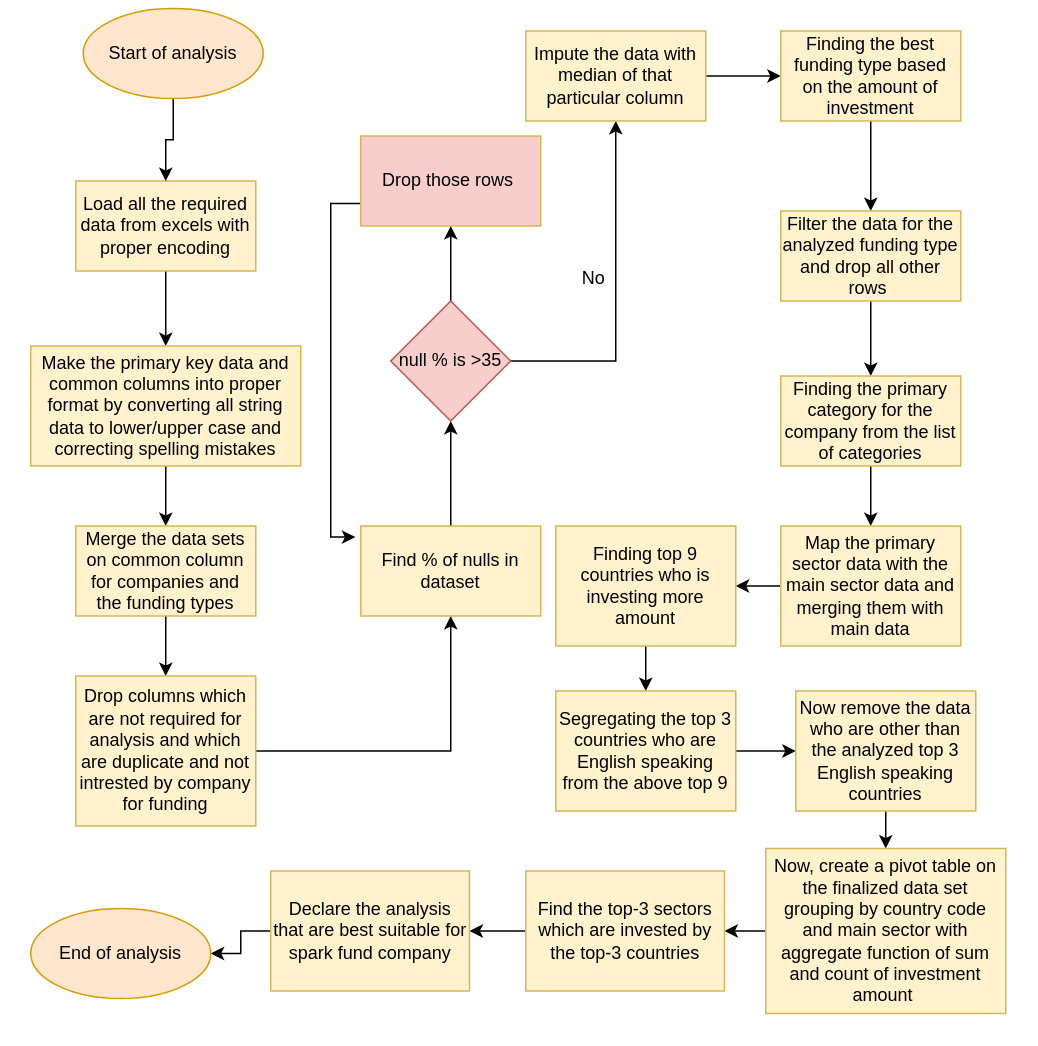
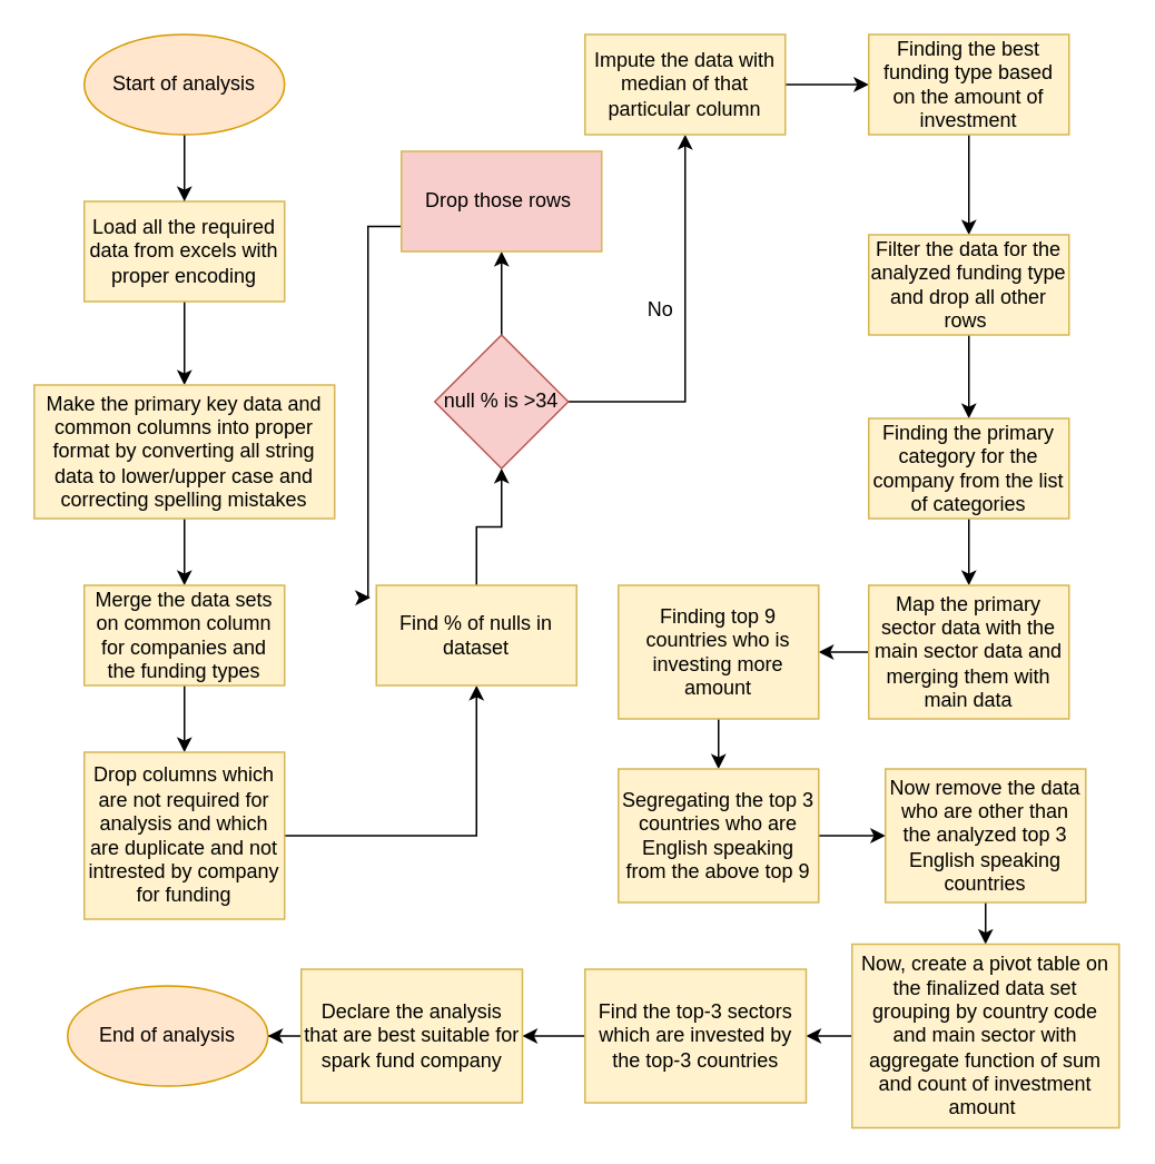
  <mxCell id="0" />
  <mxCell id="1" parent="0" />
  <mxCell id="2" value="" style="edgeStyle=orthogonalEdgeStyle;rounded=0;orthogonalLoop=1;jettySize=auto;html=1;" edge="1" parent="1" source="3" target="5"><mxGeometry relative="1" as="geometry" /></mxCell>
  <mxCell id="3" value="Load all the required data from excels with proper encoding" style="rounded=0;whiteSpace=wrap;html=1;fillColor=#fff2cc;strokeColor=#d6b656;" vertex="1" parent="1"><mxGeometry x="50" y="120" width="120" height="60" as="geometry" /></mxCell>
  <mxCell id="4" value="" style="edgeStyle=orthogonalEdgeStyle;rounded=0;orthogonalLoop=1;jettySize=auto;html=1;" edge="1" parent="1" source="5" target="7"><mxGeometry relative="1" as="geometry" /></mxCell>
  <mxCell id="5" value="Make the primary key data and common columns into proper format by converting all string data to lower/upper case and correcting spelling mistakes" style="rounded=0;whiteSpace=wrap;html=1;fillColor=#fff2cc;strokeColor=#d6b656;" vertex="1" parent="1"><mxGeometry x="20" y="230" width="180" height="80" as="geometry" /></mxCell>
  <mxCell id="6" value="" style="edgeStyle=orthogonalEdgeStyle;rounded=0;orthogonalLoop=1;jettySize=auto;html=1;" edge="1" parent="1" source="7" target="9"><mxGeometry relative="1" as="geometry" /></mxCell>
  <mxCell id="7" value="Merge the data sets on common column for companies and the funding types" style="rounded=0;whiteSpace=wrap;html=1;fillColor=#fff2cc;strokeColor=#d6b656;" vertex="1" parent="1"><mxGeometry x="50" y="350" width="120" height="60" as="geometry" /></mxCell>
  <mxCell id="8" value="" style="edgeStyle=orthogonalEdgeStyle;rounded=0;orthogonalLoop=1;jettySize=auto;html=1;" edge="1" parent="1" source="9" target="11"><mxGeometry relative="1" as="geometry" /></mxCell>
  <mxCell id="9" value="Drop columns which are not required for analysis and which are duplicate and not intrested by company for funding" style="rounded=0;whiteSpace=wrap;html=1;fillColor=#fff2cc;strokeColor=#d6b656;" vertex="1" parent="1"><mxGeometry x="50" y="450" width="120" height="100" as="geometry" /></mxCell>
  <mxCell id="10" value="" style="edgeStyle=orthogonalEdgeStyle;rounded=0;orthogonalLoop=1;jettySize=auto;html=1;" edge="1" parent="1" source="11" target="14"><mxGeometry relative="1" as="geometry" /></mxCell>
- <mxCell id="11" value="Find % of nulls in dataset" style="rounded=0;whiteSpace=wrap;html=1;fillColor=#fff2cc;strokeColor=#d6b656;" vertex="1" parent="1"><mxGeometry x="240" y="350" width="120" height="60" as="geometry" /></mxCell>
+ <mxCell id="11" value="Find % of nulls in dataset" style="rounded=0;whiteSpace=wrap;html=1;fillColor=#fff2cc;strokeColor=#d6b656;" vertex="1" parent="1"><mxGeometry x="225" y="350" width="120" height="60" as="geometry" /></mxCell>
  <mxCell id="12" value="" style="edgeStyle=orthogonalEdgeStyle;rounded=0;orthogonalLoop=1;jettySize=auto;html=1;" edge="1" parent="1" source="14" target="16"><mxGeometry relative="1" as="geometry" /></mxCell>
  <mxCell id="13" value="" style="edgeStyle=orthogonalEdgeStyle;rounded=0;orthogonalLoop=1;jettySize=auto;html=1;" edge="1" parent="1" source="14" target="18"><mxGeometry relative="1" as="geometry" /></mxCell>
- <mxCell id="14" value="null % is &amp;gt;35" style="rhombus;whiteSpace=wrap;html=1;rounded=0;fillColor=#f8cecc;strokeColor=#b85450;" vertex="1" parent="1"><mxGeometry x="260" y="200" width="80" height="80" as="geometry" /></mxCell>
+ <mxCell id="14" value="null % is &amp;gt;34" style="rhombus;whiteSpace=wrap;html=1;rounded=0;fillColor=#f8cecc;strokeColor=#b85450;" vertex="1" parent="1"><mxGeometry x="260" y="200" width="80" height="80" as="geometry" /></mxCell>
  <mxCell id="15" value="" style="edgeStyle=orthogonalEdgeStyle;rounded=0;orthogonalLoop=1;jettySize=auto;html=1;entryX=-0.03;entryY=0.123;entryDx=0;entryDy=0;exitX=0;exitY=0.75;exitDx=0;exitDy=0;entryPerimeter=0;" edge="1" parent="1" source="16" target="11"><mxGeometry relative="1" as="geometry"><Array as="points"><mxPoint x="220" y="135" /><mxPoint x="220" y="357" /></Array></mxGeometry></mxCell>
  <mxCell id="16" value="Drop those rows&amp;nbsp;" style="whiteSpace=wrap;html=1;rounded=0;fillColor=#f8cecc;strokeColor=#d6b656;" vertex="1" parent="1"><mxGeometry x="240" y="90" width="120" height="60" as="geometry" /></mxCell>
  <mxCell id="17" value="" style="edgeStyle=orthogonalEdgeStyle;rounded=0;orthogonalLoop=1;jettySize=auto;html=1;" edge="1" parent="1" source="18" target="21"><mxGeometry relative="1" as="geometry" /></mxCell>
  <mxCell id="18" value="Impute the data with median of that particular column" style="whiteSpace=wrap;html=1;rounded=0;fillColor=#fff2cc;strokeColor=#d6b656;" vertex="1" parent="1"><mxGeometry x="350" y="20" width="120" height="60" as="geometry" /></mxCell>
  <mxCell id="19" value="No" style="text;html=1;align=center;verticalAlign=middle;resizable=0;points=[];autosize=1;strokeColor=none;" vertex="1" parent="1"><mxGeometry x="380" y="175" width="30" height="20" as="geometry" /></mxCell>
  <mxCell id="20" value="" style="edgeStyle=orthogonalEdgeStyle;rounded=0;orthogonalLoop=1;jettySize=auto;html=1;" edge="1" parent="1" source="21" target="23"><mxGeometry relative="1" as="geometry" /></mxCell>
  <mxCell id="21" value="Finding the best funding type based on the amount of investment" style="whiteSpace=wrap;html=1;rounded=0;fillColor=#fff2cc;strokeColor=#d6b656;" vertex="1" parent="1"><mxGeometry x="520" y="20" width="120" height="60" as="geometry" /></mxCell>
  <mxCell id="22" value="" style="edgeStyle=orthogonalEdgeStyle;rounded=0;orthogonalLoop=1;jettySize=auto;html=1;" edge="1" parent="1" source="23" target="25"><mxGeometry relative="1" as="geometry" /></mxCell>
  <mxCell id="23" value="Filter the data for the analyzed funding type and drop all other rows&amp;nbsp;" style="whiteSpace=wrap;html=1;rounded=0;fillColor=#fff2cc;strokeColor=#d6b656;" vertex="1" parent="1"><mxGeometry x="520" y="140" width="120" height="60" as="geometry" /></mxCell>
  <mxCell id="24" value="" style="edgeStyle=orthogonalEdgeStyle;rounded=0;orthogonalLoop=1;jettySize=auto;html=1;" edge="1" parent="1" source="25" target="27"><mxGeometry relative="1" as="geometry" /></mxCell>
  <mxCell id="25" value="Finding the primary category for the company from the list of categories" style="whiteSpace=wrap;html=1;rounded=0;fillColor=#fff2cc;strokeColor=#d6b656;" vertex="1" parent="1"><mxGeometry x="520" y="250" width="120" height="60" as="geometry" /></mxCell>
  <mxCell id="26" value="" style="edgeStyle=orthogonalEdgeStyle;rounded=0;orthogonalLoop=1;jettySize=auto;html=1;" edge="1" parent="1" source="27" target="29"><mxGeometry relative="1" as="geometry" /></mxCell>
  <mxCell id="27" value="Map the primary sector data with the main sector data and merging them with main data" style="whiteSpace=wrap;html=1;rounded=0;fillColor=#fff2cc;strokeColor=#d6b656;" vertex="1" parent="1"><mxGeometry x="520" y="350" width="120" height="80" as="geometry" /></mxCell>
  <mxCell id="28" value="" style="edgeStyle=orthogonalEdgeStyle;rounded=0;orthogonalLoop=1;jettySize=auto;html=1;" edge="1" parent="1" source="29" target="31"><mxGeometry relative="1" as="geometry" /></mxCell>
  <mxCell id="29" value="Finding top 9 countries who is investing more amount" style="whiteSpace=wrap;html=1;rounded=0;fillColor=#fff2cc;strokeColor=#d6b656;" vertex="1" parent="1"><mxGeometry x="370" y="350" width="120" height="80" as="geometry" /></mxCell>
  <mxCell id="30" value="" style="edgeStyle=orthogonalEdgeStyle;rounded=0;orthogonalLoop=1;jettySize=auto;html=1;" edge="1" parent="1" source="31" target="33"><mxGeometry relative="1" as="geometry" /></mxCell>
  <mxCell id="31" value="Segregating the top 3 countries who are English speaking from the above top 9" style="whiteSpace=wrap;html=1;rounded=0;fillColor=#fff2cc;strokeColor=#d6b656;" vertex="1" parent="1"><mxGeometry x="370" y="460" width="120" height="80" as="geometry" /></mxCell>
  <mxCell id="32" value="" style="edgeStyle=orthogonalEdgeStyle;rounded=0;orthogonalLoop=1;jettySize=auto;html=1;" edge="1" parent="1" source="33" target="35"><mxGeometry relative="1" as="geometry" /></mxCell>
  <mxCell id="33" value="Now remove the data who are other than the analyzed top 3 English speaking countries" style="whiteSpace=wrap;html=1;rounded=0;fillColor=#fff2cc;strokeColor=#d6b656;" vertex="1" parent="1"><mxGeometry x="530" y="460" width="120" height="80" as="geometry" /></mxCell>
  <mxCell id="34" value="" style="edgeStyle=orthogonalEdgeStyle;rounded=0;orthogonalLoop=1;jettySize=auto;html=1;" edge="1" parent="1" source="35" target="37"><mxGeometry relative="1" as="geometry" /></mxCell>
  <mxCell id="35" value="Now, create a pivot table on the finalized data set grouping by country code and main sector with aggregate function of sum and count of investment amount&amp;nbsp;" style="whiteSpace=wrap;html=1;rounded=0;fillColor=#fff2cc;strokeColor=#d6b656;" vertex="1" parent="1"><mxGeometry x="510" y="565" width="160" height="110" as="geometry" /></mxCell>
  <mxCell id="36" value="" style="edgeStyle=orthogonalEdgeStyle;rounded=0;orthogonalLoop=1;jettySize=auto;html=1;" edge="1" parent="1" source="37" target="39"><mxGeometry relative="1" as="geometry" /></mxCell>
  <mxCell id="37" value="Find the top-3 sectors which are invested by the top-3 countries" style="whiteSpace=wrap;html=1;rounded=0;fillColor=#fff2cc;strokeColor=#d6b656;" vertex="1" parent="1"><mxGeometry x="350" y="580" width="132.5" height="80" as="geometry" /></mxCell>
  <mxCell id="38" value="" style="edgeStyle=orthogonalEdgeStyle;rounded=0;orthogonalLoop=1;jettySize=auto;html=1;" edge="1" parent="1" source="39" target="42"><mxGeometry relative="1" as="geometry" /></mxCell>
  <mxCell id="39" value="Declare the analysis that are best suitable for spark fund company" style="whiteSpace=wrap;html=1;rounded=0;fillColor=#fff2cc;strokeColor=#d6b656;" vertex="1" parent="1"><mxGeometry x="180" y="580" width="132.5" height="80" as="geometry" /></mxCell>
  <mxCell id="40" value="" style="edgeStyle=orthogonalEdgeStyle;rounded=0;orthogonalLoop=1;jettySize=auto;html=1;" edge="1" parent="1" source="41" target="3"><mxGeometry relative="1" as="geometry" /></mxCell>
- <mxCell id="41" value="Start of analysis" style="ellipse;whiteSpace=wrap;html=1;rounded=0;fillColor=#ffe6cc;strokeColor=#d79b00;" vertex="1" parent="1"><mxGeometry x="55" y="5" width="120" height="60" as="geometry" /></mxCell>
- <mxCell id="42" value="End of analysis" style="ellipse;whiteSpace=wrap;html=1;rounded=0;fillColor=#ffe6cc;strokeColor=#d79b00;" vertex="1" parent="1"><mxGeometry x="20" y="605" width="120" height="60" as="geometry" /></mxCell>
+ <mxCell id="41" value="Start of analysis" style="ellipse;whiteSpace=wrap;html=1;rounded=0;fillColor=#ffe6cc;strokeColor=#d79b00;" vertex="1" parent="1"><mxGeometry x="50" y="20" width="120" height="60" as="geometry" /></mxCell>
+ <mxCell id="42" value="End of analysis" style="ellipse;whiteSpace=wrap;html=1;rounded=0;fillColor=#ffe6cc;strokeColor=#d79b00;" vertex="1" parent="1"><mxGeometry x="40" y="590" width="120" height="60" as="geometry" /></mxCell>
